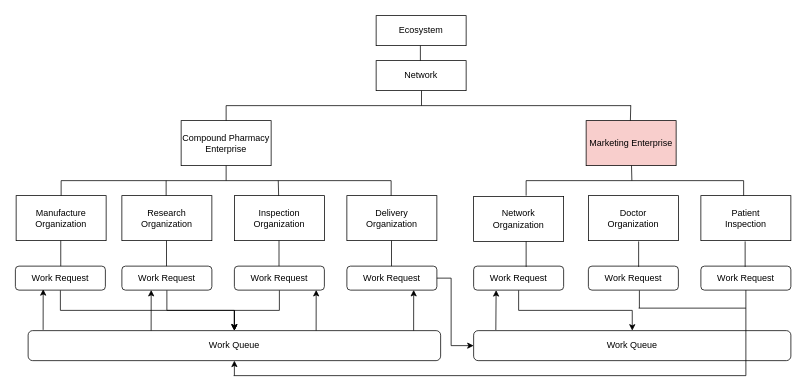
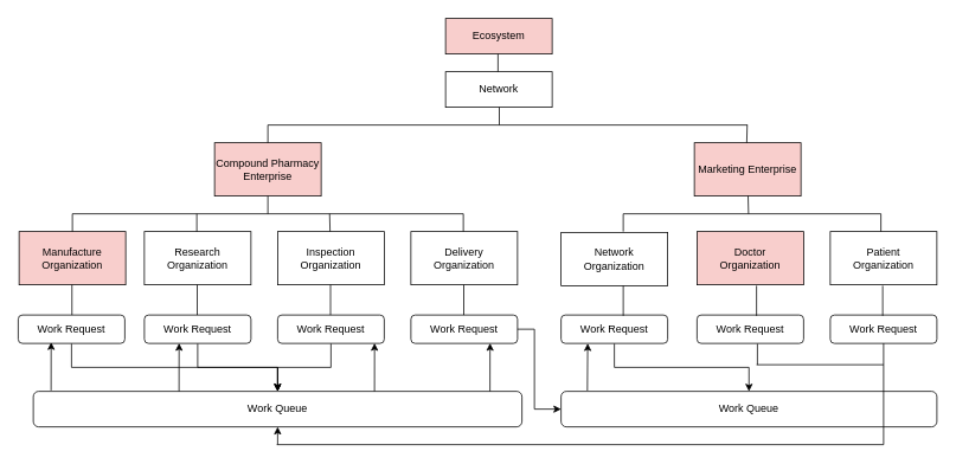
  <mxCell id="0" />
  <mxCell id="1" parent="0" />
- <mxCell id="2" value="Ecosystem" style="rounded=0;whiteSpace=wrap;html=1;" vertex="1" parent="1"><mxGeometry x="501" y="20" width="120" height="40" as="geometry" /></mxCell>
+ <mxCell id="2" value="Ecosystem" style="rounded=0;whiteSpace=wrap;html=1;fillColor=#f8cecc;" vertex="1" parent="1"><mxGeometry x="501" y="20" width="120" height="40" as="geometry" /></mxCell>
  <mxCell id="3" value="Network" style="rounded=0;whiteSpace=wrap;html=1;" vertex="1" parent="1"><mxGeometry x="501" y="80" width="120" height="40" as="geometry" /></mxCell>
  <mxCell id="4" value="" style="endArrow=none;html=1;" edge="1" parent="1"><mxGeometry width="50" height="50" relative="1" as="geometry"><mxPoint x="560" y="80" as="sourcePoint" /><mxPoint x="560" y="60" as="targetPoint" /></mxGeometry></mxCell>
- <mxCell id="5" value="Compound Pharmacy Enterprise" style="rounded=0;whiteSpace=wrap;html=1;" vertex="1" parent="1"><mxGeometry x="241" y="160" width="120" height="60" as="geometry" /></mxCell>
+ <mxCell id="5" value="Compound Pharmacy Enterprise" style="rounded=0;whiteSpace=wrap;html=1;fillColor=#f8cecc;" vertex="1" parent="1"><mxGeometry x="241" y="160" width="120" height="60" as="geometry" /></mxCell>
  <mxCell id="6" value="Marketing Enterprise" style="rounded=0;whiteSpace=wrap;html=1;fillColor=#f8cecc;" vertex="1" parent="1"><mxGeometry x="781" y="160" width="120" height="60" as="geometry" /></mxCell>
- <mxCell id="7" value="Manufacture Organization" style="rounded=0;whiteSpace=wrap;html=1;" vertex="1" parent="1"><mxGeometry x="21" y="260" width="120" height="60" as="geometry" /></mxCell>
+ <mxCell id="7" value="Manufacture Organization" style="rounded=0;whiteSpace=wrap;html=1;fillColor=#f8cecc;" vertex="1" parent="1"><mxGeometry x="21" y="260" width="120" height="60" as="geometry" /></mxCell>
  <mxCell id="8" value="Research Organization" style="rounded=0;whiteSpace=wrap;html=1;" vertex="1" parent="1"><mxGeometry x="162" y="260" width="120" height="60" as="geometry" /></mxCell>
  <mxCell id="9" value="Inspection Organization" style="rounded=0;whiteSpace=wrap;html=1;" vertex="1" parent="1"><mxGeometry x="312" y="260" width="120" height="60" as="geometry" /></mxCell>
  <mxCell id="10" value="Delivery &lt;br&gt;Organization" style="rounded=0;whiteSpace=wrap;html=1;" vertex="1" parent="1"><mxGeometry x="462" y="260" width="120" height="60" as="geometry" /></mxCell>
  <mxCell id="11" value="" style="endArrow=none;html=1;entryX=0.5;entryY=1;entryDx=0;entryDy=0;" edge="1" parent="1" target="5"><mxGeometry width="50" height="50" relative="1" as="geometry"><mxPoint x="301" y="240" as="sourcePoint" /><mxPoint x="331" y="220" as="targetPoint" /></mxGeometry></mxCell>
  <mxCell id="12" value="" style="endArrow=none;html=1;" edge="1" parent="1"><mxGeometry width="50" height="50" relative="1" as="geometry"><mxPoint x="81" y="240" as="sourcePoint" /><mxPoint x="521" y="240" as="targetPoint" /></mxGeometry></mxCell>
  <mxCell id="13" value="" style="endArrow=none;html=1;entryX=0.5;entryY=1;entryDx=0;entryDy=0;" edge="1" parent="1"><mxGeometry width="50" height="50" relative="1" as="geometry"><mxPoint x="81" y="260" as="sourcePoint" /><mxPoint x="81" y="240" as="targetPoint" /></mxGeometry></mxCell>
  <mxCell id="14" value="" style="endArrow=none;html=1;entryX=0.5;entryY=1;entryDx=0;entryDy=0;" edge="1" parent="1"><mxGeometry width="50" height="50" relative="1" as="geometry"><mxPoint x="521" y="260" as="sourcePoint" /><mxPoint x="521" y="240" as="targetPoint" /></mxGeometry></mxCell>
  <mxCell id="15" value="" style="endArrow=none;html=1;entryX=0.5;entryY=1;entryDx=0;entryDy=0;" edge="1" parent="1"><mxGeometry width="50" height="50" relative="1" as="geometry"><mxPoint x="371" y="260" as="sourcePoint" /><mxPoint x="370.5" y="240" as="targetPoint" /></mxGeometry></mxCell>
  <mxCell id="16" value="" style="endArrow=none;html=1;entryX=0.5;entryY=1;entryDx=0;entryDy=0;" edge="1" parent="1"><mxGeometry width="50" height="50" relative="1" as="geometry"><mxPoint x="221" y="260" as="sourcePoint" /><mxPoint x="221" y="240" as="targetPoint" /></mxGeometry></mxCell>
- <mxCell id="17" value="Doctor&lt;br&gt;Organization" style="rounded=0;whiteSpace=wrap;html=1;" vertex="1" parent="1"><mxGeometry x="784" y="260" width="120" height="60" as="geometry" /></mxCell>
- <mxCell id="18" value="Patient&lt;br&gt;Inspection" style="rounded=0;whiteSpace=wrap;html=1;" vertex="1" parent="1"><mxGeometry x="934" y="260" width="120" height="60" as="geometry" /></mxCell>
+ <mxCell id="17" value="Doctor&lt;br&gt;Organization" style="rounded=0;whiteSpace=wrap;html=1;fillColor=#f8cecc;" vertex="1" parent="1"><mxGeometry x="784" y="260" width="120" height="60" as="geometry" /></mxCell>
+ <mxCell id="18" value="Patient&lt;br&gt;Organization" style="rounded=0;whiteSpace=wrap;html=1;" vertex="1" parent="1"><mxGeometry x="934" y="260" width="120" height="60" as="geometry" /></mxCell>
  <mxCell id="19" value="" style="endArrow=none;html=1;entryX=0.5;entryY=1;entryDx=0;entryDy=0;" edge="1" parent="1"><mxGeometry width="50" height="50" relative="1" as="geometry"><mxPoint x="842" y="240" as="sourcePoint" /><mxPoint x="841.5" y="220" as="targetPoint" /></mxGeometry></mxCell>
  <mxCell id="20" value="" style="endArrow=none;html=1;" edge="1" parent="1"><mxGeometry width="50" height="50" relative="1" as="geometry"><mxPoint x="701" y="240" as="sourcePoint" /><mxPoint x="991" y="240" as="targetPoint" /></mxGeometry></mxCell>
  <mxCell id="21" value="" style="endArrow=none;html=1;" edge="1" parent="1"><mxGeometry width="50" height="50" relative="1" as="geometry"><mxPoint x="701" y="260" as="sourcePoint" /><mxPoint x="701" y="240" as="targetPoint" /></mxGeometry></mxCell>
  <mxCell id="22" value="" style="endArrow=none;html=1;" edge="1" parent="1"><mxGeometry width="50" height="50" relative="1" as="geometry"><mxPoint x="561.5" y="140" as="sourcePoint" /><mxPoint x="561.5" y="120" as="targetPoint" /></mxGeometry></mxCell>
  <mxCell id="23" value="" style="endArrow=none;html=1;" edge="1" parent="1"><mxGeometry width="50" height="50" relative="1" as="geometry"><mxPoint x="301" y="140" as="sourcePoint" /><mxPoint x="841" y="140" as="targetPoint" /></mxGeometry></mxCell>
  <mxCell id="24" value="" style="endArrow=none;html=1;" edge="1" parent="1"><mxGeometry width="50" height="50" relative="1" as="geometry"><mxPoint x="301" y="160" as="sourcePoint" /><mxPoint x="301" y="140" as="targetPoint" /></mxGeometry></mxCell>
  <mxCell id="25" value="" style="endArrow=none;html=1;" edge="1" parent="1"><mxGeometry width="50" height="50" relative="1" as="geometry"><mxPoint x="840" y="160" as="sourcePoint" /><mxPoint x="840.5" y="140" as="targetPoint" /></mxGeometry></mxCell>
  <mxCell id="26" value="Work Queue" style="rounded=1;whiteSpace=wrap;html=1;" vertex="1" parent="1"><mxGeometry x="37" y="440" width="550" height="40" as="geometry" /></mxCell>
  <mxCell id="27" value="" style="edgeStyle=orthogonalEdgeStyle;rounded=0;orthogonalLoop=1;jettySize=auto;html=1;" edge="1" parent="1" source="28" target="26"><mxGeometry relative="1" as="geometry" /></mxCell>
  <mxCell id="28" value="Work Request" style="rounded=1;whiteSpace=wrap;html=1;" vertex="1" parent="1"><mxGeometry x="20" y="354" width="120" height="32" as="geometry" /></mxCell>
  <mxCell id="29" value="" style="edgeStyle=orthogonalEdgeStyle;rounded=0;orthogonalLoop=1;jettySize=auto;html=1;" edge="1" parent="1" source="30" target="26"><mxGeometry relative="1" as="geometry" /></mxCell>
  <mxCell id="30" value="Work Request" style="rounded=1;whiteSpace=wrap;html=1;" vertex="1" parent="1"><mxGeometry x="162" y="354" width="120" height="32" as="geometry" /></mxCell>
  <mxCell id="31" value="" style="edgeStyle=orthogonalEdgeStyle;rounded=0;orthogonalLoop=1;jettySize=auto;html=1;" edge="1" parent="1" source="32" target="26"><mxGeometry relative="1" as="geometry" /></mxCell>
  <mxCell id="32" value="Work Request" style="rounded=1;whiteSpace=wrap;html=1;" vertex="1" parent="1"><mxGeometry x="312" y="354" width="120" height="32" as="geometry" /></mxCell>
  <mxCell id="33" value="Work Request" style="rounded=1;whiteSpace=wrap;html=1;" vertex="1" parent="1"><mxGeometry x="462" y="354" width="120" height="32" as="geometry" /></mxCell>
  <mxCell id="34" value="" style="endArrow=none;html=1;" edge="1" parent="1"><mxGeometry width="50" height="50" relative="1" as="geometry"><mxPoint x="80.5" y="354" as="sourcePoint" /><mxPoint x="80.5" y="320" as="targetPoint" /></mxGeometry></mxCell>
  <mxCell id="35" value="" style="endArrow=none;html=1;" edge="1" parent="1"><mxGeometry width="50" height="50" relative="1" as="geometry"><mxPoint x="221.5" y="354" as="sourcePoint" /><mxPoint x="221.5" y="320" as="targetPoint" /></mxGeometry></mxCell>
  <mxCell id="36" value="" style="endArrow=none;html=1;" edge="1" parent="1"><mxGeometry width="50" height="50" relative="1" as="geometry"><mxPoint x="521.5" y="354" as="sourcePoint" /><mxPoint x="521.5" y="320" as="targetPoint" /></mxGeometry></mxCell>
  <mxCell id="37" value="" style="endArrow=none;html=1;" edge="1" parent="1"><mxGeometry width="50" height="50" relative="1" as="geometry"><mxPoint x="371.5" y="354" as="sourcePoint" /><mxPoint x="371.5" y="320" as="targetPoint" /></mxGeometry></mxCell>
  <mxCell id="38" value="" style="endArrow=classic;html=1;entryX=0.309;entryY=0.962;entryDx=0;entryDy=0;entryPerimeter=0;" edge="1" parent="1" target="28"><mxGeometry width="50" height="50" relative="1" as="geometry"><mxPoint x="57" y="439" as="sourcePoint" /><mxPoint x="60" y="400" as="targetPoint" /></mxGeometry></mxCell>
  <mxCell id="39" value="" style="endArrow=classic;html=1;entryX=0.309;entryY=0.962;entryDx=0;entryDy=0;entryPerimeter=0;" edge="1" parent="1"><mxGeometry width="50" height="50" relative="1" as="geometry"><mxPoint x="201" y="440" as="sourcePoint" /><mxPoint x="201.08" y="385.784" as="targetPoint" /></mxGeometry></mxCell>
  <mxCell id="40" value="" style="endArrow=classic;html=1;entryX=0.309;entryY=0.962;entryDx=0;entryDy=0;entryPerimeter=0;" edge="1" parent="1"><mxGeometry width="50" height="50" relative="1" as="geometry"><mxPoint x="421" y="440" as="sourcePoint" /><mxPoint x="421.08" y="385.784" as="targetPoint" /></mxGeometry></mxCell>
  <mxCell id="41" value="" style="endArrow=classic;html=1;entryX=0.309;entryY=0.962;entryDx=0;entryDy=0;entryPerimeter=0;" edge="1" parent="1"><mxGeometry width="50" height="50" relative="1" as="geometry"><mxPoint x="551" y="440" as="sourcePoint" /><mxPoint x="551.08" y="385.784" as="targetPoint" /></mxGeometry></mxCell>
  <mxCell id="42" value="Work Queue" style="rounded=1;whiteSpace=wrap;html=1;" vertex="1" parent="1"><mxGeometry x="631" y="440" width="423" height="40" as="geometry" /></mxCell>
  <mxCell id="43" value="Work Request" style="rounded=1;whiteSpace=wrap;html=1;" vertex="1" parent="1"><mxGeometry x="784" y="354" width="120" height="32" as="geometry" /></mxCell>
  <mxCell id="44" value="Work Request" style="rounded=1;whiteSpace=wrap;html=1;" vertex="1" parent="1"><mxGeometry x="934" y="354" width="120" height="32" as="geometry" /></mxCell>
  <mxCell id="45" value="Network&lt;br&gt;Organization" style="rounded=0;whiteSpace=wrap;html=1;" vertex="1" parent="1"><mxGeometry x="631" y="261" width="120" height="60" as="geometry" /></mxCell>
  <mxCell id="46" value="" style="edgeStyle=orthogonalEdgeStyle;rounded=0;orthogonalLoop=1;jettySize=auto;html=1;" edge="1" parent="1" source="47" target="42"><mxGeometry relative="1" as="geometry" /></mxCell>
  <mxCell id="47" value="Work Request" style="rounded=1;whiteSpace=wrap;html=1;" vertex="1" parent="1"><mxGeometry x="631" y="354" width="120" height="32" as="geometry" /></mxCell>
  <mxCell id="48" value="" style="endArrow=none;html=1;" edge="1" parent="1"><mxGeometry width="50" height="50" relative="1" as="geometry"><mxPoint x="991" y="260" as="sourcePoint" /><mxPoint x="991" y="240" as="targetPoint" /></mxGeometry></mxCell>
  <mxCell id="49" value="" style="endArrow=none;html=1;" edge="1" parent="1"><mxGeometry width="50" height="50" relative="1" as="geometry"><mxPoint x="701" y="355" as="sourcePoint" /><mxPoint x="701" y="321" as="targetPoint" /></mxGeometry></mxCell>
  <mxCell id="50" value="" style="endArrow=none;html=1;" edge="1" parent="1"><mxGeometry width="50" height="50" relative="1" as="geometry"><mxPoint x="851" y="355" as="sourcePoint" /><mxPoint x="851" y="321" as="targetPoint" /></mxGeometry></mxCell>
  <mxCell id="51" value="" style="endArrow=none;html=1;" edge="1" parent="1"><mxGeometry width="50" height="50" relative="1" as="geometry"><mxPoint x="993" y="355" as="sourcePoint" /><mxPoint x="993" y="321" as="targetPoint" /></mxGeometry></mxCell>
  <mxCell id="52" value="" style="endArrow=classic;html=1;entryX=0.25;entryY=1;entryDx=0;entryDy=0;exitX=0.07;exitY=-0.021;exitDx=0;exitDy=0;exitPerimeter=0;" edge="1" parent="1" source="42" target="47"><mxGeometry width="50" height="50" relative="1" as="geometry"><mxPoint x="631" y="440" as="sourcePoint" /><mxPoint x="681" y="390" as="targetPoint" /></mxGeometry></mxCell>
  <mxCell id="53" value="" style="endArrow=none;html=1;exitX=1;exitY=0.5;exitDx=0;exitDy=0;" edge="1" parent="1" source="33"><mxGeometry width="50" height="50" relative="1" as="geometry"><mxPoint x="581" y="400" as="sourcePoint" /><mxPoint x="601" y="370" as="targetPoint" /></mxGeometry></mxCell>
  <mxCell id="54" value="" style="endArrow=none;html=1;" edge="1" parent="1"><mxGeometry width="50" height="50" relative="1" as="geometry"><mxPoint x="601" y="460" as="sourcePoint" /><mxPoint x="601" y="370" as="targetPoint" /></mxGeometry></mxCell>
  <mxCell id="55" value="" style="endArrow=classic;html=1;entryX=0;entryY=0.5;entryDx=0;entryDy=0;" edge="1" parent="1" target="42"><mxGeometry width="50" height="50" relative="1" as="geometry"><mxPoint x="601" y="460" as="sourcePoint" /><mxPoint x="651" y="450" as="targetPoint" /></mxGeometry></mxCell>
  <mxCell id="56" value="" style="endArrow=none;html=1;entryX=0.5;entryY=1;entryDx=0;entryDy=0;" edge="1" parent="1" target="44"><mxGeometry width="50" height="50" relative="1" as="geometry"><mxPoint x="994" y="500" as="sourcePoint" /><mxPoint x="1021" y="390" as="targetPoint" /></mxGeometry></mxCell>
  <mxCell id="57" value="" style="endArrow=none;html=1;" edge="1" parent="1"><mxGeometry width="50" height="50" relative="1" as="geometry"><mxPoint x="311" y="500" as="sourcePoint" /><mxPoint x="994" y="500" as="targetPoint" /></mxGeometry></mxCell>
  <mxCell id="58" value="" style="endArrow=classic;html=1;entryX=0.5;entryY=1;entryDx=0;entryDy=0;" edge="1" parent="1" target="26"><mxGeometry width="50" height="50" relative="1" as="geometry"><mxPoint x="312" y="500" as="sourcePoint" /><mxPoint x="321" y="500" as="targetPoint" /></mxGeometry></mxCell>
  <mxCell id="59" value="" style="endArrow=none;html=1;entryX=0.567;entryY=1.013;entryDx=0;entryDy=0;entryPerimeter=0;" edge="1" parent="1" target="43"><mxGeometry width="50" height="50" relative="1" as="geometry"><mxPoint x="852" y="410" as="sourcePoint" /><mxPoint x="881" y="390" as="targetPoint" /></mxGeometry></mxCell>
  <mxCell id="60" value="" style="endArrow=none;html=1;" edge="1" parent="1"><mxGeometry width="50" height="50" relative="1" as="geometry"><mxPoint x="851" y="410" as="sourcePoint" /><mxPoint x="994" y="410" as="targetPoint" /></mxGeometry></mxCell>
